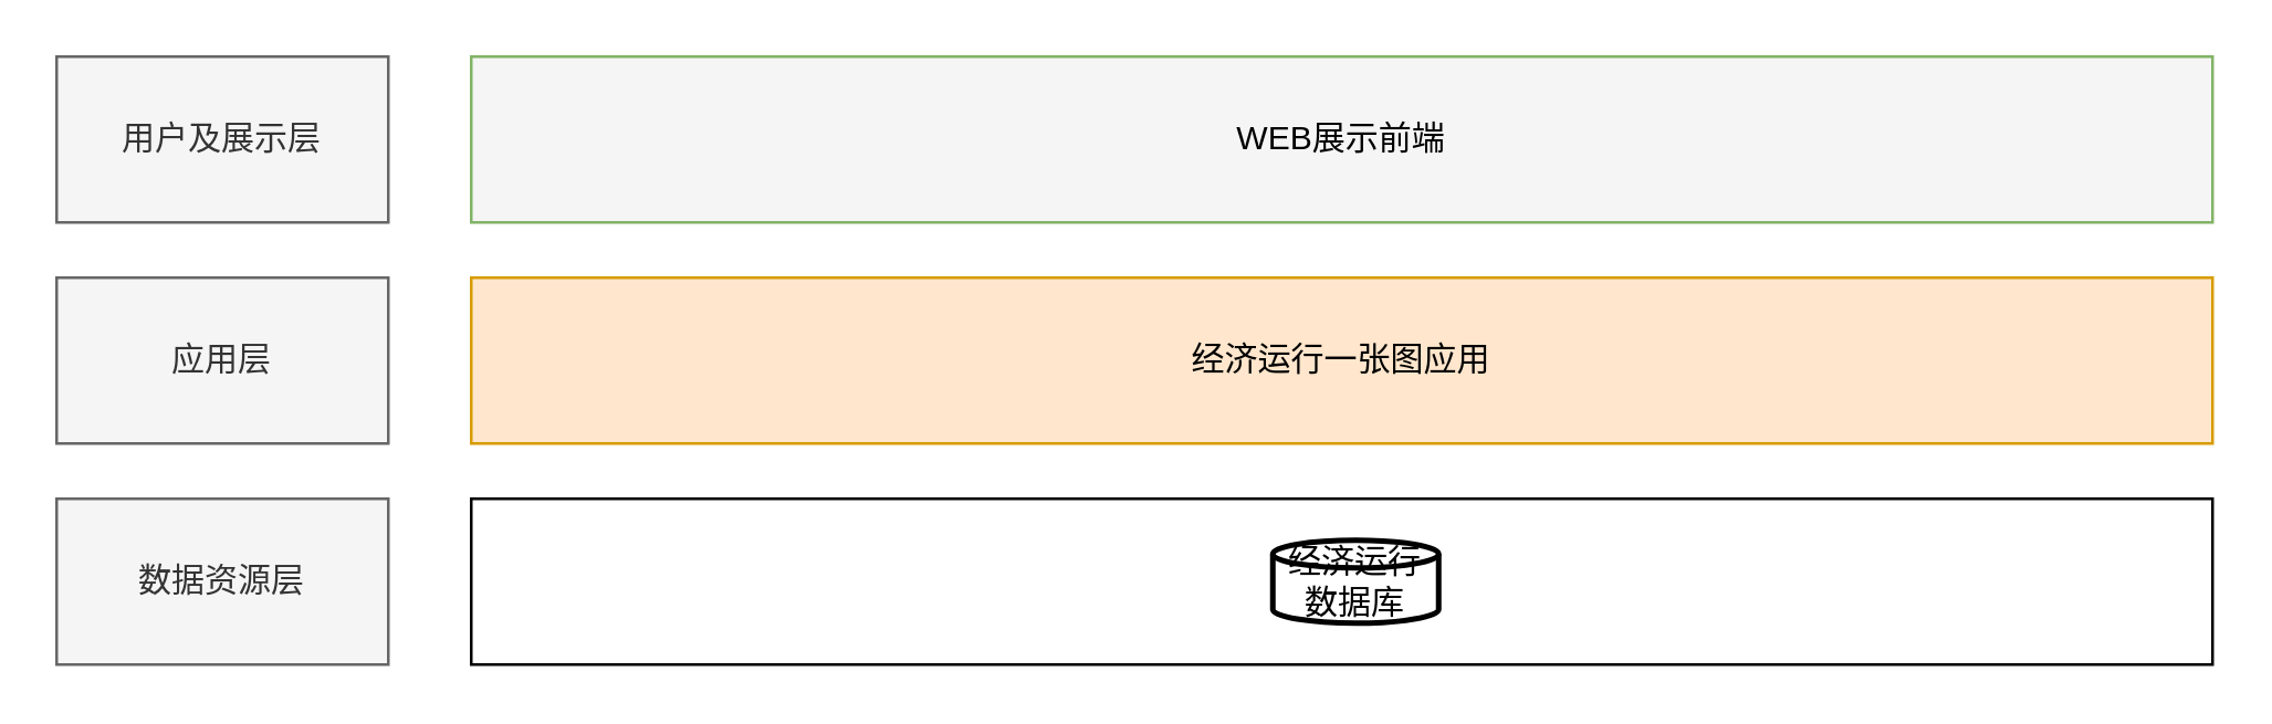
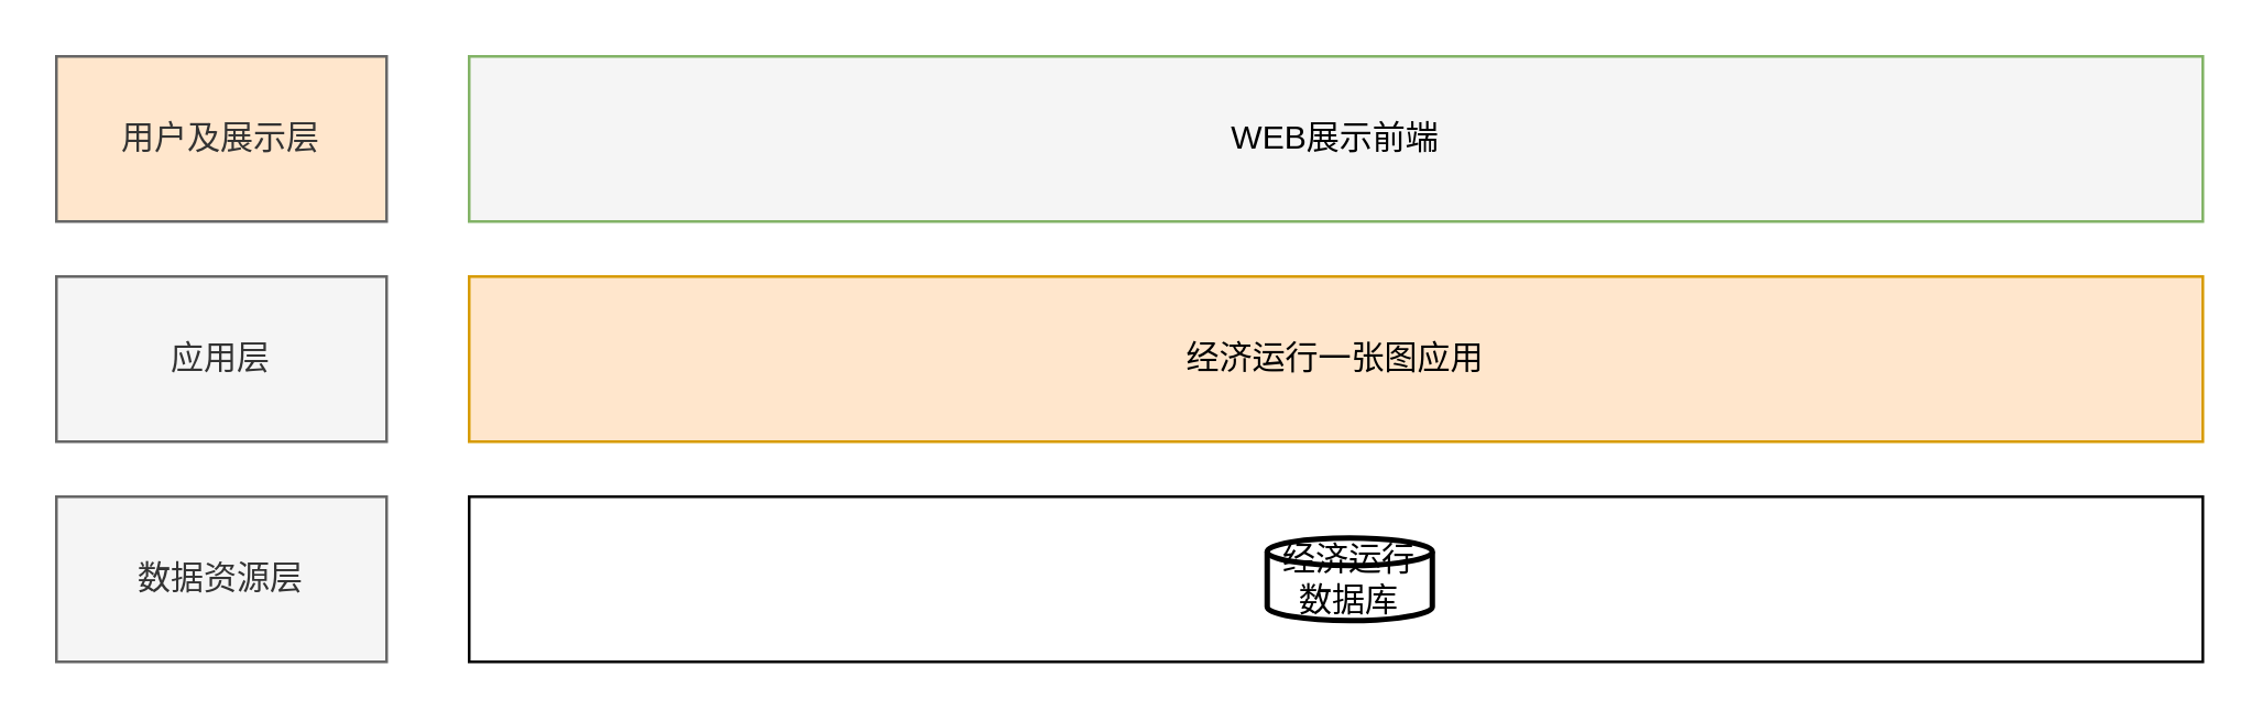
  <mxCell id="0" />
  <mxCell id="1" parent="0" />
  <mxCell id="2" value="WEB展示前端" style="rounded=0;whiteSpace=wrap;html=1;fillColor=#f5f5f5;strokeColor=#82b366;" vertex="1" parent="1"><mxGeometry x="170" y="20" width="630" height="60" as="geometry" /></mxCell>
- <mxCell id="3" value="用户及展示层" style="rounded=0;whiteSpace=wrap;html=1;fillColor=#f5f5f5;fontColor=#333333;strokeColor=#666666;" vertex="1" parent="1"><mxGeometry x="20" y="20" width="120" height="60" as="geometry" /></mxCell>
+ <mxCell id="3" value="用户及展示层" style="rounded=0;whiteSpace=wrap;html=1;fillColor=#ffe6cc;fontColor=#333333;strokeColor=#666666;" vertex="1" parent="1"><mxGeometry x="20" y="20" width="120" height="60" as="geometry" /></mxCell>
  <mxCell id="4" value="应用层" style="rounded=0;whiteSpace=wrap;html=1;fillColor=#f5f5f5;fontColor=#333333;strokeColor=#666666;" vertex="1" parent="1"><mxGeometry x="20" y="100" width="120" height="60" as="geometry" /></mxCell>
  <mxCell id="5" value="经济运行一张图应用" style="rounded=0;whiteSpace=wrap;html=1;fillColor=#ffe6cc;strokeColor=#d79b00;" vertex="1" parent="1"><mxGeometry x="170" y="100" width="630" height="60" as="geometry" /></mxCell>
  <mxCell id="6" value="数据资源层" style="rounded=0;whiteSpace=wrap;html=1;fillColor=#f5f5f5;fontColor=#333333;strokeColor=#666666;" vertex="1" parent="1"><mxGeometry x="20" y="180" width="120" height="60" as="geometry" /></mxCell>
  <mxCell id="7" value="" style="rounded=0;whiteSpace=wrap;html=1;" vertex="1" parent="1"><mxGeometry x="170" y="180" width="630" height="60" as="geometry" /></mxCell>
  <mxCell id="8" value="经济运行数据库" style="strokeWidth=2;html=1;shape=mxgraph.flowchart.database;whiteSpace=wrap;" vertex="1" parent="1"><mxGeometry x="460" y="195" width="60" height="30" as="geometry" /></mxCell>
